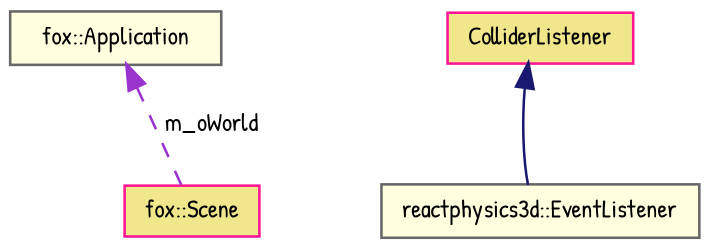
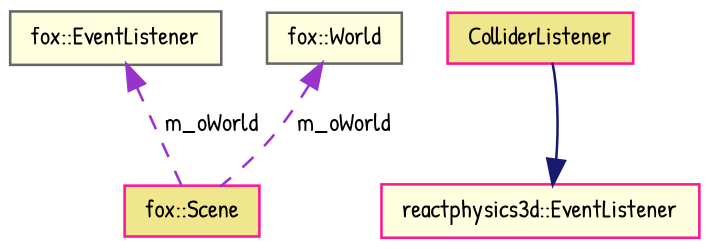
  digraph {
    fontname="Patrick Hand"
    node [color=deeppink fillcolor=lightyellow fontname="Patrick Hand" fontsize=10 shape=record style=filled]
    edge [color=darkorchid3 dir=back fontname="Patrick Hand" fontsize=10 labelfontname=Helvetica labelfontsize=10 style=dashed]
    n1 [fillcolor=khaki fontcolor=black height=0.2 label="fox::Scene" width=0.4]
-   n2 [color=gray40 height=0.2 label="fox::Application" width=0.4]
+   n2 [color=gray40 height=0.2 label="fox::EventListener" width=0.4]
+   n3 [color=gray40 height=0.2 label="fox::World" width=0.4]
    n4 [fillcolor=khaki height=0.2 label=ColliderListener width=0.4]
-   n5 [color=gray40 height=0.2 label="reactphysics3d::EventListener" width=0.4]
+   n5 [height=0.2 label="reactphysics3d::EventListener" width=0.4]
    n2 -> n1 [label=" m_oWorld"]
-   n4 -> n5 [color=midnightblue style=solid]
+   n3 -> n1 [label=" m_oWorld"]
+   n5 -> n4 [color=midnightblue style=solid]
  }
